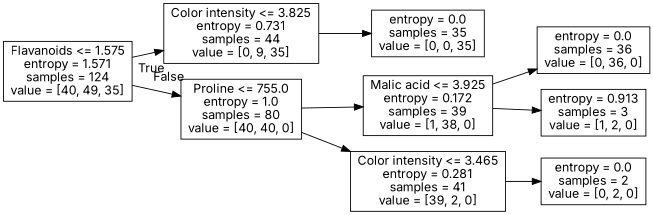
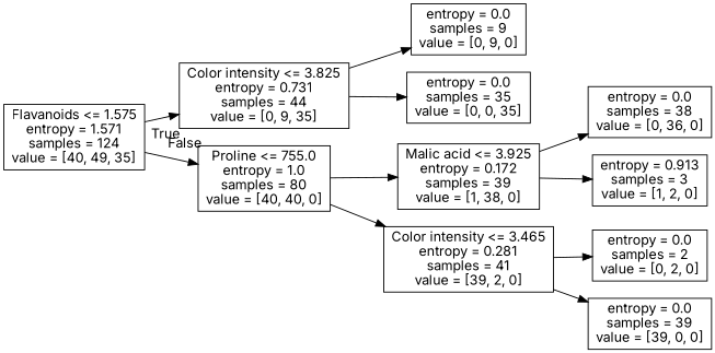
  digraph {
    fontname=Inter
    rankdir=LR
    node [fontname=Inter shape=box]
    edge [fontname=Inter]
    n1 [label="Flavanoids <= 1.575\nentropy = 1.571\nsamples = 124\nvalue = [40, 49, 35]"]
    n2 [label="Color intensity <= 3.825\nentropy = 0.731\nsamples = 44\nvalue = [0, 9, 35]"]
    n3 [label="Proline <= 755.0\nentropy = 1.0\nsamples = 80\nvalue = [40, 40, 0]"]
+   n4 [label="entropy = 0.0\nsamples = 9\nvalue = [0, 9, 0]"]
    n5 [label="entropy = 0.0\nsamples = 35\nvalue = [0, 0, 35]"]
    n6 [label="Malic acid <= 3.925\nentropy = 0.172\nsamples = 39\nvalue = [1, 38, 0]"]
    n7 [label="Color intensity <= 3.465\nentropy = 0.281\nsamples = 41\nvalue = [39, 2, 0]"]
-   n8 [label="entropy = 0.0\nsamples = 36\nvalue = [0, 36, 0]"]
+   n8 [label="entropy = 0.0\nsamples = 38\nvalue = [0, 36, 0]"]
    n9 [label="entropy = 0.913\nsamples = 3\nvalue = [1, 2, 0]"]
    n10 [label="entropy = 0.0\nsamples = 2\nvalue = [0, 2, 0]"]
+   n11 [label="entropy = 0.0\nsamples = 39\nvalue = [39, 0, 0]"]
    n1 -> n2 [headlabel=True labelangle=45 labeldistance=2.5]
    n1 -> n3 [headlabel=False labelangle=-45 labeldistance=2.5]
+   n2 -> n4
    n2 -> n5
    n3 -> n6
    n3 -> n7
    n6 -> n8
    n6 -> n9
    n7 -> n10
+   n7 -> n11
  }
